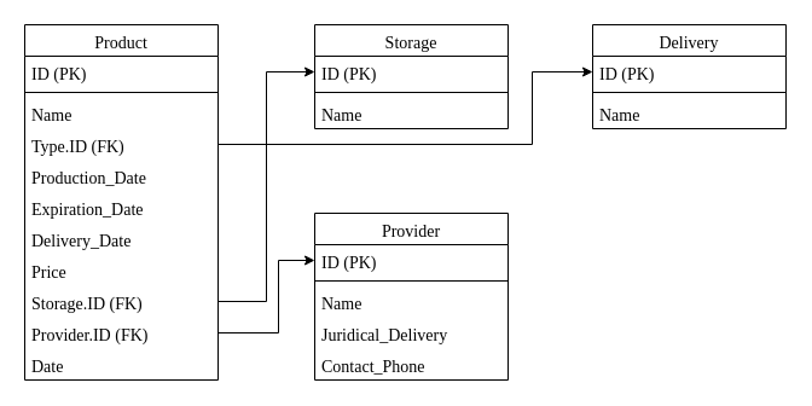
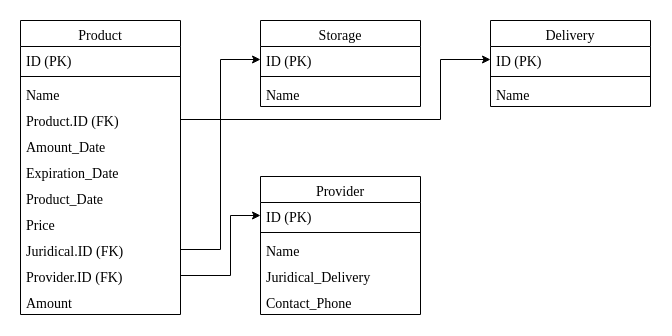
  <mxCell id="0" />
  <mxCell id="1" parent="0" />
  <mxCell id="2" value="Product" style="swimlane;fontStyle=0;align=center;verticalAlign=top;childLayout=stackLayout;horizontal=1;startSize=26;horizontalStack=0;resizeParent=1;resizeLast=0;collapsible=1;marginBottom=0;rounded=0;shadow=0;strokeWidth=1;fontFamily=Times New Roman;fontSize=14;" parent="1" vertex="1"><mxGeometry x="20" y="20" width="160" height="294" as="geometry"><mxRectangle x="230" y="140" width="160" height="26" as="alternateBounds" /></mxGeometry></mxCell>
  <mxCell id="3" value="ID (PK)" style="text;align=left;verticalAlign=top;spacingLeft=4;spacingRight=4;overflow=hidden;rotatable=0;points=[[0,0.5],[1,0.5]];portConstraint=eastwest;fontFamily=Times New Roman;fontSize=14;" parent="2" vertex="1"><mxGeometry y="26" width="160" height="26" as="geometry" /></mxCell>
  <mxCell id="4" value="" style="line;strokeWidth=1;fillColor=none;align=left;verticalAlign=middle;spacingTop=-1;spacingLeft=3;spacingRight=3;rotatable=0;labelPosition=right;points=[];portConstraint=eastwest;" vertex="1" parent="2"><mxGeometry y="52" width="160" height="8" as="geometry" /></mxCell>
  <mxCell id="5" value="Name" style="text;align=left;verticalAlign=top;spacingLeft=4;spacingRight=4;overflow=hidden;rotatable=0;points=[[0,0.5],[1,0.5]];portConstraint=eastwest;rounded=0;shadow=0;html=0;fontFamily=Times New Roman;fontSize=14;" parent="2" vertex="1"><mxGeometry y="60" width="160" height="26" as="geometry" /></mxCell>
- <mxCell id="6" value="Type.ID (FK)" style="text;align=left;verticalAlign=top;spacingLeft=4;spacingRight=4;overflow=hidden;rotatable=0;points=[[0,0.5],[1,0.5]];portConstraint=eastwest;rounded=0;shadow=0;html=0;fontFamily=Times New Roman;fontSize=14;" parent="2" vertex="1"><mxGeometry y="86" width="160" height="26" as="geometry" /></mxCell>
- <mxCell id="7" value="Production_Date" style="text;align=left;verticalAlign=top;spacingLeft=4;spacingRight=4;overflow=hidden;rotatable=0;points=[[0,0.5],[1,0.5]];portConstraint=eastwest;rounded=0;shadow=0;html=0;fontFamily=Times New Roman;fontSize=14;" vertex="1" parent="2"><mxGeometry y="112" width="160" height="26" as="geometry" /></mxCell>
+ <mxCell id="6" value="Product.ID (FK)" style="text;align=left;verticalAlign=top;spacingLeft=4;spacingRight=4;overflow=hidden;rotatable=0;points=[[0,0.5],[1,0.5]];portConstraint=eastwest;rounded=0;shadow=0;html=0;fontFamily=Times New Roman;fontSize=14;" parent="2" vertex="1"><mxGeometry y="86" width="160" height="26" as="geometry" /></mxCell>
+ <mxCell id="7" value="Amount_Date" style="text;align=left;verticalAlign=top;spacingLeft=4;spacingRight=4;overflow=hidden;rotatable=0;points=[[0,0.5],[1,0.5]];portConstraint=eastwest;rounded=0;shadow=0;html=0;fontFamily=Times New Roman;fontSize=14;" vertex="1" parent="2"><mxGeometry y="112" width="160" height="26" as="geometry" /></mxCell>
  <mxCell id="8" value="Expiration_Date" style="text;align=left;verticalAlign=top;spacingLeft=4;spacingRight=4;overflow=hidden;rotatable=0;points=[[0,0.5],[1,0.5]];portConstraint=eastwest;rounded=0;shadow=0;html=0;fontFamily=Times New Roman;fontSize=14;" vertex="1" parent="2"><mxGeometry y="138" width="160" height="26" as="geometry" /></mxCell>
- <mxCell id="9" value="Delivery_Date" style="text;align=left;verticalAlign=top;spacingLeft=4;spacingRight=4;overflow=hidden;rotatable=0;points=[[0,0.5],[1,0.5]];portConstraint=eastwest;rounded=0;shadow=0;html=0;fontFamily=Times New Roman;fontSize=14;" vertex="1" parent="2"><mxGeometry y="164" width="160" height="26" as="geometry" /></mxCell>
+ <mxCell id="9" value="Product_Date" style="text;align=left;verticalAlign=top;spacingLeft=4;spacingRight=4;overflow=hidden;rotatable=0;points=[[0,0.5],[1,0.5]];portConstraint=eastwest;rounded=0;shadow=0;html=0;fontFamily=Times New Roman;fontSize=14;" vertex="1" parent="2"><mxGeometry y="164" width="160" height="26" as="geometry" /></mxCell>
  <mxCell id="10" value="Price" style="text;align=left;verticalAlign=top;spacingLeft=4;spacingRight=4;overflow=hidden;rotatable=0;points=[[0,0.5],[1,0.5]];portConstraint=eastwest;rounded=0;shadow=0;html=0;fontFamily=Times New Roman;fontSize=14;" vertex="1" parent="2"><mxGeometry y="190" width="160" height="26" as="geometry" /></mxCell>
- <mxCell id="11" value="Storage.ID (FK)" style="text;align=left;verticalAlign=top;spacingLeft=4;spacingRight=4;overflow=hidden;rotatable=0;points=[[0,0.5],[1,0.5]];portConstraint=eastwest;rounded=0;shadow=0;html=0;fontFamily=Times New Roman;fontSize=14;" vertex="1" parent="2"><mxGeometry y="216" width="160" height="26" as="geometry" /></mxCell>
+ <mxCell id="11" value="Juridical.ID (FK)" style="text;align=left;verticalAlign=top;spacingLeft=4;spacingRight=4;overflow=hidden;rotatable=0;points=[[0,0.5],[1,0.5]];portConstraint=eastwest;rounded=0;shadow=0;html=0;fontFamily=Times New Roman;fontSize=14;" vertex="1" parent="2"><mxGeometry y="216" width="160" height="26" as="geometry" /></mxCell>
  <mxCell id="12" value="Provider.ID (FK)" style="text;align=left;verticalAlign=top;spacingLeft=4;spacingRight=4;overflow=hidden;rotatable=0;points=[[0,0.5],[1,0.5]];portConstraint=eastwest;rounded=0;shadow=0;html=0;fontFamily=Times New Roman;fontSize=14;" vertex="1" parent="2"><mxGeometry y="242" width="160" height="26" as="geometry" /></mxCell>
- <mxCell id="13" value="Date" style="text;align=left;verticalAlign=top;spacingLeft=4;spacingRight=4;overflow=hidden;rotatable=0;points=[[0,0.5],[1,0.5]];portConstraint=eastwest;rounded=0;shadow=0;html=0;fontFamily=Times New Roman;fontSize=14;" vertex="1" parent="2"><mxGeometry y="268" width="160" height="26" as="geometry" /></mxCell>
+ <mxCell id="13" value="Amount" style="text;align=left;verticalAlign=top;spacingLeft=4;spacingRight=4;overflow=hidden;rotatable=0;points=[[0,0.5],[1,0.5]];portConstraint=eastwest;rounded=0;shadow=0;html=0;fontFamily=Times New Roman;fontSize=14;" vertex="1" parent="2"><mxGeometry y="268" width="160" height="26" as="geometry" /></mxCell>
  <mxCell id="14" value="Storage" style="swimlane;fontStyle=0;align=center;verticalAlign=top;childLayout=stackLayout;horizontal=1;startSize=26;horizontalStack=0;resizeParent=1;resizeLast=0;collapsible=1;marginBottom=0;rounded=0;shadow=0;strokeWidth=1;fontFamily=Times New Roman;fontSize=14;" parent="1" vertex="1"><mxGeometry x="260" y="20" width="160" height="86" as="geometry"><mxRectangle x="550" y="140" width="160" height="26" as="alternateBounds" /></mxGeometry></mxCell>
  <mxCell id="15" value="ID (PK)" style="text;align=left;verticalAlign=top;spacingLeft=4;spacingRight=4;overflow=hidden;rotatable=0;points=[[0,0.5],[1,0.5]];portConstraint=eastwest;fontFamily=Times New Roman;fontSize=14;" parent="14" vertex="1"><mxGeometry y="26" width="160" height="26" as="geometry" /></mxCell>
  <mxCell id="16" value="" style="line;strokeWidth=1;fillColor=none;align=left;verticalAlign=middle;spacingTop=-1;spacingLeft=3;spacingRight=3;rotatable=0;labelPosition=right;points=[];portConstraint=eastwest;" vertex="1" parent="14"><mxGeometry y="52" width="160" height="8" as="geometry" /></mxCell>
  <mxCell id="17" value="Name" style="text;align=left;verticalAlign=top;spacingLeft=4;spacingRight=4;overflow=hidden;rotatable=0;points=[[0,0.5],[1,0.5]];portConstraint=eastwest;rounded=0;shadow=0;html=0;fontFamily=Times New Roman;fontSize=14;" parent="14" vertex="1"><mxGeometry y="60" width="160" height="26" as="geometry" /></mxCell>
  <mxCell id="18" value="Provider" style="swimlane;fontStyle=0;align=center;verticalAlign=top;childLayout=stackLayout;horizontal=1;startSize=26;horizontalStack=0;resizeParent=1;resizeLast=0;collapsible=1;marginBottom=0;rounded=0;shadow=0;strokeWidth=1;fontFamily=Times New Roman;fontSize=14;" vertex="1" parent="1"><mxGeometry x="260" y="176" width="160" height="138" as="geometry"><mxRectangle x="550" y="140" width="160" height="26" as="alternateBounds" /></mxGeometry></mxCell>
  <mxCell id="19" value="ID (PK)" style="text;align=left;verticalAlign=top;spacingLeft=4;spacingRight=4;overflow=hidden;rotatable=0;points=[[0,0.5],[1,0.5]];portConstraint=eastwest;fontFamily=Times New Roman;fontSize=14;" vertex="1" parent="18"><mxGeometry y="26" width="160" height="26" as="geometry" /></mxCell>
  <mxCell id="20" value="" style="line;strokeWidth=1;fillColor=none;align=left;verticalAlign=middle;spacingTop=-1;spacingLeft=3;spacingRight=3;rotatable=0;labelPosition=right;points=[];portConstraint=eastwest;" vertex="1" parent="18"><mxGeometry y="52" width="160" height="8" as="geometry" /></mxCell>
  <mxCell id="21" value="Name" style="text;align=left;verticalAlign=top;spacingLeft=4;spacingRight=4;overflow=hidden;rotatable=0;points=[[0,0.5],[1,0.5]];portConstraint=eastwest;rounded=0;shadow=0;html=0;fontFamily=Times New Roman;fontSize=14;" vertex="1" parent="18"><mxGeometry y="60" width="160" height="26" as="geometry" /></mxCell>
  <mxCell id="22" value="Juridical_Delivery" style="text;align=left;verticalAlign=top;spacingLeft=4;spacingRight=4;overflow=hidden;rotatable=0;points=[[0,0.5],[1,0.5]];portConstraint=eastwest;rounded=0;shadow=0;html=0;fontFamily=Times New Roman;fontSize=14;" vertex="1" parent="18"><mxGeometry y="86" width="160" height="26" as="geometry" /></mxCell>
  <mxCell id="23" value="Contact_Phone" style="text;align=left;verticalAlign=top;spacingLeft=4;spacingRight=4;overflow=hidden;rotatable=0;points=[[0,0.5],[1,0.5]];portConstraint=eastwest;rounded=0;shadow=0;html=0;fontFamily=Times New Roman;fontSize=14;" vertex="1" parent="18"><mxGeometry y="112" width="160" height="26" as="geometry" /></mxCell>
  <mxCell id="24" value="Delivery" style="swimlane;fontStyle=0;align=center;verticalAlign=top;childLayout=stackLayout;horizontal=1;startSize=26;horizontalStack=0;resizeParent=1;resizeLast=0;collapsible=1;marginBottom=0;rounded=0;shadow=0;strokeWidth=1;fontFamily=Times New Roman;fontSize=14;" vertex="1" parent="1"><mxGeometry x="490" y="20" width="160" height="86" as="geometry"><mxRectangle x="550" y="140" width="160" height="26" as="alternateBounds" /></mxGeometry></mxCell>
  <mxCell id="25" value="ID (PK)" style="text;align=left;verticalAlign=top;spacingLeft=4;spacingRight=4;overflow=hidden;rotatable=0;points=[[0,0.5],[1,0.5]];portConstraint=eastwest;fontFamily=Times New Roman;fontSize=14;" vertex="1" parent="24"><mxGeometry y="26" width="160" height="26" as="geometry" /></mxCell>
  <mxCell id="26" value="" style="line;strokeWidth=1;fillColor=none;align=left;verticalAlign=middle;spacingTop=-1;spacingLeft=3;spacingRight=3;rotatable=0;labelPosition=right;points=[];portConstraint=eastwest;" vertex="1" parent="24"><mxGeometry y="52" width="160" height="8" as="geometry" /></mxCell>
  <mxCell id="27" value="Name" style="text;align=left;verticalAlign=top;spacingLeft=4;spacingRight=4;overflow=hidden;rotatable=0;points=[[0,0.5],[1,0.5]];portConstraint=eastwest;rounded=0;shadow=0;html=0;fontFamily=Times New Roman;fontSize=14;" vertex="1" parent="24"><mxGeometry y="60" width="160" height="26" as="geometry" /></mxCell>
  <mxCell id="28" style="edgeStyle=orthogonalEdgeStyle;rounded=0;orthogonalLoop=1;jettySize=auto;html=1;entryX=0;entryY=0.5;entryDx=0;entryDy=0;fontFamily=Times New Roman;fontSize=14;" edge="1" parent="1" source="6" target="25"><mxGeometry relative="1" as="geometry"><Array as="points"><mxPoint x="440" y="119" /><mxPoint x="440" y="59" /></Array></mxGeometry></mxCell>
  <mxCell id="29" style="edgeStyle=orthogonalEdgeStyle;rounded=0;orthogonalLoop=1;jettySize=auto;html=1;entryX=0;entryY=0.5;entryDx=0;entryDy=0;fontFamily=Times New Roman;fontSize=14;" edge="1" parent="1" source="11" target="15"><mxGeometry relative="1" as="geometry" /></mxCell>
  <mxCell id="30" style="edgeStyle=orthogonalEdgeStyle;rounded=0;orthogonalLoop=1;jettySize=auto;html=1;entryX=0;entryY=0.5;entryDx=0;entryDy=0;fontFamily=Times New Roman;fontSize=14;" edge="1" parent="1" source="12" target="19"><mxGeometry relative="1" as="geometry"><Array as="points"><mxPoint x="230" y="275" /><mxPoint x="230" y="215" /></Array></mxGeometry></mxCell>
